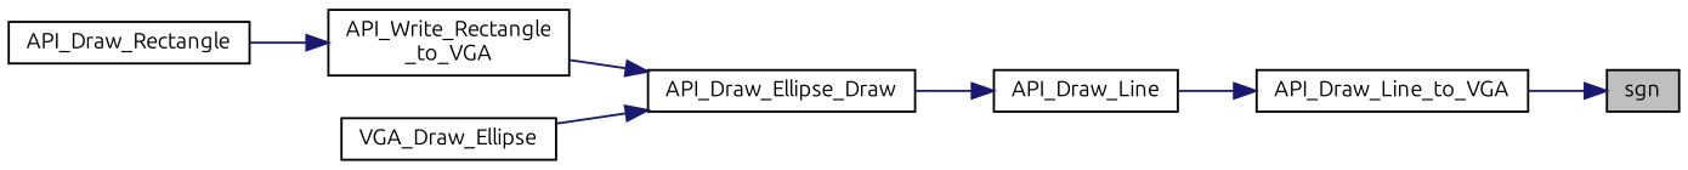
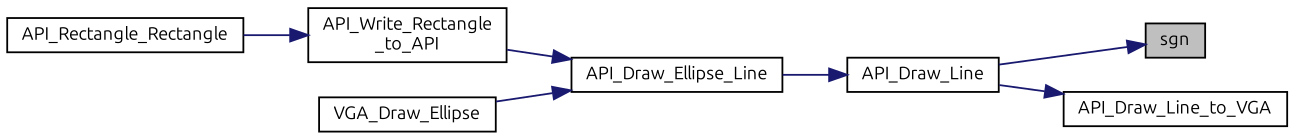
  digraph {
    fontname=Ubuntu
    rankdir=RL
    node [color=black fillcolor=white fontname=Ubuntu fontsize=10 shape=record style=filled]
    edge [color=midnightblue dir=back fontname=Ubuntu fontsize=10 labelfontname=Helvetica labelfontsize=10 style=solid]
    n1 [fillcolor=grey75 fontcolor=black height=0.2 label=sgn width=0.4]
    n2 [height=0.2 label=API_Draw_Line_to_VGA width=0.4]
    n3 [height=0.2 label=API_Draw_Line width=0.4]
-   n4 [height=0.2 label=API_Draw_Ellipse_Draw width=0.4]
-   n5 [height=0.2 label="API_Write_Rectangle\l_to_VGA" width=0.4]
+   n4 [height=0.2 label=API_Draw_Ellipse_Line width=0.4]
+   n5 [height=0.2 label="API_Write_Rectangle\l_to_API" width=0.4]
    n6 [height=0.2 label=VGA_Draw_Ellipse width=0.4]
-   n7 [height=0.2 label=API_Draw_Rectangle width=0.4]
-   n1 -> n2
+   n7 [height=0.2 label=API_Rectangle_Rectangle width=0.4]
+   n1 -> n3
    n2 -> n3
    n3 -> n4
    n4 -> n5
    n4 -> n6
    n5 -> n7
  }
